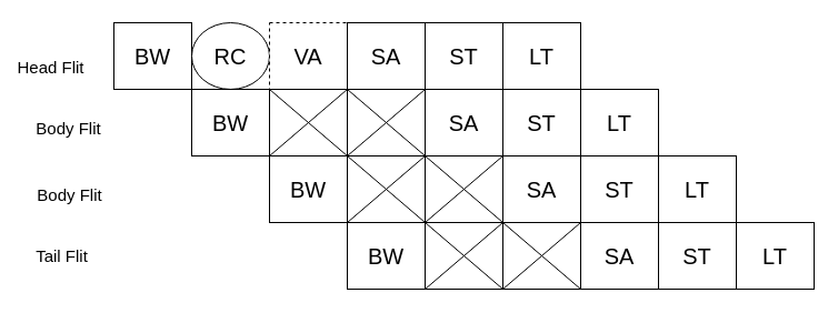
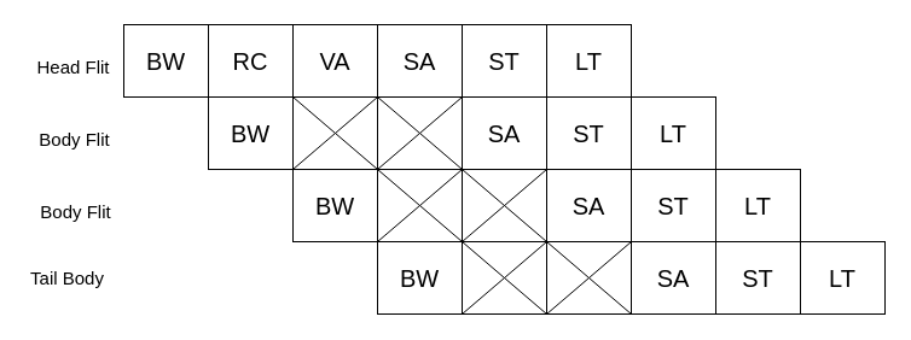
  <mxCell id="0" />
  <mxCell id="1" parent="0" />
  <mxCell id="2" value="&lt;font style=&quot;font-size: 20px;&quot;&gt;BW&lt;/font&gt;" style="rounded=0;whiteSpace=wrap;html=1;" vertex="1" parent="1"><mxGeometry x="102" y="20" width="70" height="60" as="geometry" /></mxCell>
- <mxCell id="3" value="&lt;font style=&quot;font-size: 20px;&quot;&gt;RC&lt;/font&gt;" style="ellipse;whiteSpace=wrap;html=1;" vertex="1" parent="1"><mxGeometry x="172" y="20" width="70" height="60" as="geometry" /></mxCell>
- <mxCell id="4" value="&lt;font style=&quot;font-size: 20px;&quot;&gt;VA&lt;/font&gt;" style="rounded=0;whiteSpace=wrap;html=1;dashed=1;" vertex="1" parent="1"><mxGeometry x="242" y="20" width="70" height="60" as="geometry" /></mxCell>
+ <mxCell id="3" value="&lt;font style=&quot;font-size: 20px;&quot;&gt;RC&lt;/font&gt;" style="rounded=0;whiteSpace=wrap;html=1;" vertex="1" parent="1"><mxGeometry x="172" y="20" width="70" height="60" as="geometry" /></mxCell>
+ <mxCell id="4" value="&lt;font style=&quot;font-size: 20px;&quot;&gt;VA&lt;/font&gt;" style="rounded=0;whiteSpace=wrap;html=1;" vertex="1" parent="1"><mxGeometry x="242" y="20" width="70" height="60" as="geometry" /></mxCell>
  <mxCell id="5" value="&lt;font style=&quot;font-size: 20px;&quot;&gt;SA&lt;/font&gt;" style="rounded=0;whiteSpace=wrap;html=1;" vertex="1" parent="1"><mxGeometry x="312" y="20" width="70" height="60" as="geometry" /></mxCell>
  <mxCell id="6" value="&lt;font style=&quot;font-size: 20px;&quot;&gt;ST&lt;/font&gt;" style="rounded=0;whiteSpace=wrap;html=1;" vertex="1" parent="1"><mxGeometry x="382" y="20" width="70" height="60" as="geometry" /></mxCell>
  <mxCell id="7" value="&lt;font style=&quot;font-size: 20px;&quot;&gt;LT&lt;/font&gt;" style="rounded=0;whiteSpace=wrap;html=1;" vertex="1" parent="1"><mxGeometry x="452" y="20" width="70" height="60" as="geometry" /></mxCell>
  <mxCell id="8" value="&lt;font style=&quot;font-size: 20px;&quot;&gt;BW&lt;/font&gt;" style="rounded=0;whiteSpace=wrap;html=1;" vertex="1" parent="1"><mxGeometry x="172" y="80" width="70" height="60" as="geometry" /></mxCell>
  <mxCell id="9" value="&lt;font style=&quot;font-size: 20px;&quot;&gt;SA&lt;/font&gt;" style="rounded=0;whiteSpace=wrap;html=1;" vertex="1" parent="1"><mxGeometry x="382" y="80" width="70" height="60" as="geometry" /></mxCell>
  <mxCell id="10" value="&lt;font style=&quot;font-size: 20px;&quot;&gt;ST&lt;/font&gt;" style="rounded=0;whiteSpace=wrap;html=1;" vertex="1" parent="1"><mxGeometry x="452" y="80" width="70" height="60" as="geometry" /></mxCell>
  <mxCell id="11" value="&lt;font style=&quot;font-size: 20px;&quot;&gt;LT&lt;/font&gt;" style="rounded=0;whiteSpace=wrap;html=1;" vertex="1" parent="1"><mxGeometry x="522" y="80" width="70" height="60" as="geometry" /></mxCell>
  <mxCell id="12" value="&lt;font style=&quot;font-size: 20px;&quot;&gt;BW&lt;/font&gt;" style="rounded=0;whiteSpace=wrap;html=1;" vertex="1" parent="1"><mxGeometry x="242" y="140" width="70" height="60" as="geometry" /></mxCell>
  <mxCell id="13" value="&lt;font style=&quot;font-size: 20px;&quot;&gt;SA&lt;/font&gt;" style="rounded=0;whiteSpace=wrap;html=1;" vertex="1" parent="1"><mxGeometry x="452" y="140" width="70" height="60" as="geometry" /></mxCell>
  <mxCell id="14" value="&lt;font style=&quot;font-size: 20px;&quot;&gt;ST&lt;/font&gt;" style="rounded=0;whiteSpace=wrap;html=1;" vertex="1" parent="1"><mxGeometry x="522" y="140" width="70" height="60" as="geometry" /></mxCell>
  <mxCell id="15" value="&lt;font style=&quot;font-size: 20px;&quot;&gt;LT&lt;/font&gt;" style="rounded=0;whiteSpace=wrap;html=1;" vertex="1" parent="1"><mxGeometry x="592" y="140" width="70" height="60" as="geometry" /></mxCell>
  <mxCell id="16" value="&lt;font style=&quot;font-size: 20px;&quot;&gt;BW&lt;/font&gt;" style="rounded=0;whiteSpace=wrap;html=1;" vertex="1" parent="1"><mxGeometry x="312" y="200" width="70" height="60" as="geometry" /></mxCell>
  <mxCell id="17" value="&lt;font style=&quot;font-size: 20px;&quot;&gt;SA&lt;/font&gt;" style="rounded=0;whiteSpace=wrap;html=1;" vertex="1" parent="1"><mxGeometry x="522" y="200" width="70" height="60" as="geometry" /></mxCell>
  <mxCell id="18" value="&lt;font style=&quot;font-size: 20px;&quot;&gt;ST&lt;/font&gt;" style="rounded=0;whiteSpace=wrap;html=1;" vertex="1" parent="1"><mxGeometry x="592" y="200" width="70" height="60" as="geometry" /></mxCell>
  <mxCell id="19" value="&lt;font style=&quot;font-size: 20px;&quot;&gt;LT&lt;/font&gt;" style="rounded=0;whiteSpace=wrap;html=1;" vertex="1" parent="1"><mxGeometry x="662" y="200" width="70" height="60" as="geometry" /></mxCell>
- <mxCell id="20" value="&lt;font style=&quot;font-size: 15px;&quot;&gt;Head Flit&lt;/font&gt;" style="text;html=1;align=center;verticalAlign=middle;resizable=0;points=[];autosize=1;strokeColor=none;fillColor=none;" vertex="1" parent="1"><mxGeometry x="5" y="45" width="80" height="30" as="geometry" /></mxCell>
+ <mxCell id="20" value="&lt;font style=&quot;font-size: 15px;&quot;&gt;Head Flit&lt;/font&gt;" style="text;html=1;align=center;verticalAlign=middle;resizable=0;points=[];autosize=1;strokeColor=none;fillColor=none;" vertex="1" parent="1"><mxGeometry x="20" y="40" width="80" height="30" as="geometry" /></mxCell>
  <mxCell id="21" value="&lt;font style=&quot;font-size: 15px;&quot;&gt;Body Flit&lt;/font&gt;" style="text;html=1;align=center;verticalAlign=middle;resizable=0;points=[];autosize=1;strokeColor=none;fillColor=none;" vertex="1" parent="1"><mxGeometry x="21" y="100" width="80" height="30" as="geometry" /></mxCell>
  <mxCell id="22" value="&lt;font style=&quot;font-size: 15px;&quot;&gt;Body Flit&lt;/font&gt;" style="text;html=1;align=center;verticalAlign=middle;resizable=0;points=[];autosize=1;strokeColor=none;fillColor=none;" vertex="1" parent="1"><mxGeometry x="22" y="160" width="80" height="30" as="geometry" /></mxCell>
- <mxCell id="23" value="&lt;font style=&quot;font-size: 15px;&quot;&gt;Tail Flit&lt;/font&gt;" style="text;html=1;align=center;verticalAlign=middle;resizable=0;points=[];autosize=1;strokeColor=none;fillColor=none;" vertex="1" parent="1"><mxGeometry x="20" y="215" width="70" height="30" as="geometry" /></mxCell>
+ <mxCell id="23" value="&lt;font style=&quot;font-size: 15px;&quot;&gt;Tail Body&lt;/font&gt;" style="text;html=1;align=center;verticalAlign=middle;resizable=0;points=[];autosize=1;strokeColor=none;fillColor=none;" vertex="1" parent="1"><mxGeometry x="20" y="215" width="70" height="30" as="geometry" /></mxCell>
  <mxCell id="24" value="" style="group" vertex="1" connectable="0" parent="1"><mxGeometry x="242" y="80" width="70" height="60" as="geometry" /></mxCell>
  <mxCell id="25" value="" style="rounded=0;whiteSpace=wrap;html=1;" vertex="1" parent="24"><mxGeometry width="70" height="60" as="geometry" /></mxCell>
  <mxCell id="26" value="" style="endArrow=none;html=1;rounded=0;entryX=1;entryY=0;entryDx=0;entryDy=0;" edge="1" parent="24" target="25"><mxGeometry width="50" height="50" relative="1" as="geometry"><mxPoint y="60" as="sourcePoint" /><mxPoint x="50" y="10" as="targetPoint" /></mxGeometry></mxCell>
  <mxCell id="27" value="" style="endArrow=none;html=1;rounded=0;entryX=1;entryY=1;entryDx=0;entryDy=0;exitX=0;exitY=0;exitDx=0;exitDy=0;" edge="1" parent="24" source="25" target="25"><mxGeometry width="50" height="50" relative="1" as="geometry"><mxPoint x="10" y="70" as="sourcePoint" /><mxPoint x="80" y="10" as="targetPoint" /></mxGeometry></mxCell>
  <mxCell id="28" value="" style="group" vertex="1" connectable="0" parent="1"><mxGeometry x="312" y="80" width="70" height="60" as="geometry" /></mxCell>
  <mxCell id="29" value="" style="rounded=0;whiteSpace=wrap;html=1;" vertex="1" parent="28"><mxGeometry width="70" height="60" as="geometry" /></mxCell>
  <mxCell id="30" value="" style="endArrow=none;html=1;rounded=0;entryX=1;entryY=0;entryDx=0;entryDy=0;" edge="1" parent="28" target="29"><mxGeometry width="50" height="50" relative="1" as="geometry"><mxPoint y="60" as="sourcePoint" /><mxPoint x="50" y="10" as="targetPoint" /></mxGeometry></mxCell>
  <mxCell id="31" value="" style="endArrow=none;html=1;rounded=0;entryX=1;entryY=1;entryDx=0;entryDy=0;exitX=0;exitY=0;exitDx=0;exitDy=0;" edge="1" parent="28" source="29" target="29"><mxGeometry width="50" height="50" relative="1" as="geometry"><mxPoint x="10" y="70" as="sourcePoint" /><mxPoint x="80" y="10" as="targetPoint" /></mxGeometry></mxCell>
  <mxCell id="32" value="" style="group" vertex="1" connectable="0" parent="1"><mxGeometry x="312" y="140" width="70" height="60" as="geometry" /></mxCell>
  <mxCell id="33" value="" style="rounded=0;whiteSpace=wrap;html=1;" vertex="1" parent="32"><mxGeometry width="70" height="60" as="geometry" /></mxCell>
  <mxCell id="34" value="" style="endArrow=none;html=1;rounded=0;entryX=1;entryY=0;entryDx=0;entryDy=0;" edge="1" parent="32" target="33"><mxGeometry width="50" height="50" relative="1" as="geometry"><mxPoint y="60" as="sourcePoint" /><mxPoint x="50" y="10" as="targetPoint" /></mxGeometry></mxCell>
  <mxCell id="35" value="" style="endArrow=none;html=1;rounded=0;entryX=1;entryY=1;entryDx=0;entryDy=0;exitX=0;exitY=0;exitDx=0;exitDy=0;" edge="1" parent="32" source="33" target="33"><mxGeometry width="50" height="50" relative="1" as="geometry"><mxPoint x="10" y="70" as="sourcePoint" /><mxPoint x="80" y="10" as="targetPoint" /></mxGeometry></mxCell>
  <mxCell id="36" value="" style="group" vertex="1" connectable="0" parent="1"><mxGeometry x="382" y="140" width="70" height="60" as="geometry" /></mxCell>
  <mxCell id="37" value="" style="rounded=0;whiteSpace=wrap;html=1;" vertex="1" parent="36"><mxGeometry width="70" height="60" as="geometry" /></mxCell>
  <mxCell id="38" value="" style="endArrow=none;html=1;rounded=0;entryX=1;entryY=0;entryDx=0;entryDy=0;" edge="1" parent="36" target="37"><mxGeometry width="50" height="50" relative="1" as="geometry"><mxPoint y="60" as="sourcePoint" /><mxPoint x="50" y="10" as="targetPoint" /></mxGeometry></mxCell>
  <mxCell id="39" value="" style="endArrow=none;html=1;rounded=0;entryX=1;entryY=1;entryDx=0;entryDy=0;exitX=0;exitY=0;exitDx=0;exitDy=0;" edge="1" parent="36" source="37" target="37"><mxGeometry width="50" height="50" relative="1" as="geometry"><mxPoint x="10" y="70" as="sourcePoint" /><mxPoint x="80" y="10" as="targetPoint" /></mxGeometry></mxCell>
  <mxCell id="40" value="" style="group" vertex="1" connectable="0" parent="1"><mxGeometry x="382" y="200" width="70" height="60" as="geometry" /></mxCell>
  <mxCell id="41" value="" style="rounded=0;whiteSpace=wrap;html=1;" vertex="1" parent="40"><mxGeometry width="70" height="60" as="geometry" /></mxCell>
  <mxCell id="42" value="" style="endArrow=none;html=1;rounded=0;entryX=1;entryY=0;entryDx=0;entryDy=0;" edge="1" parent="40" target="41"><mxGeometry width="50" height="50" relative="1" as="geometry"><mxPoint y="60" as="sourcePoint" /><mxPoint x="50" y="10" as="targetPoint" /></mxGeometry></mxCell>
  <mxCell id="43" value="" style="endArrow=none;html=1;rounded=0;entryX=1;entryY=1;entryDx=0;entryDy=0;exitX=0;exitY=0;exitDx=0;exitDy=0;" edge="1" parent="40" source="41" target="41"><mxGeometry width="50" height="50" relative="1" as="geometry"><mxPoint x="10" y="70" as="sourcePoint" /><mxPoint x="80" y="10" as="targetPoint" /></mxGeometry></mxCell>
  <mxCell id="44" value="" style="group" vertex="1" connectable="0" parent="1"><mxGeometry x="452" y="200" width="70" height="60" as="geometry" /></mxCell>
  <mxCell id="45" value="" style="rounded=0;whiteSpace=wrap;html=1;" vertex="1" parent="44"><mxGeometry width="70" height="60" as="geometry" /></mxCell>
  <mxCell id="46" value="" style="endArrow=none;html=1;rounded=0;entryX=1;entryY=0;entryDx=0;entryDy=0;" edge="1" parent="44" target="45"><mxGeometry width="50" height="50" relative="1" as="geometry"><mxPoint y="60" as="sourcePoint" /><mxPoint x="50" y="10" as="targetPoint" /></mxGeometry></mxCell>
  <mxCell id="47" value="" style="endArrow=none;html=1;rounded=0;entryX=1;entryY=1;entryDx=0;entryDy=0;exitX=0;exitY=0;exitDx=0;exitDy=0;" edge="1" parent="44" source="45" target="45"><mxGeometry width="50" height="50" relative="1" as="geometry"><mxPoint x="10" y="70" as="sourcePoint" /><mxPoint x="80" y="10" as="targetPoint" /></mxGeometry></mxCell>
